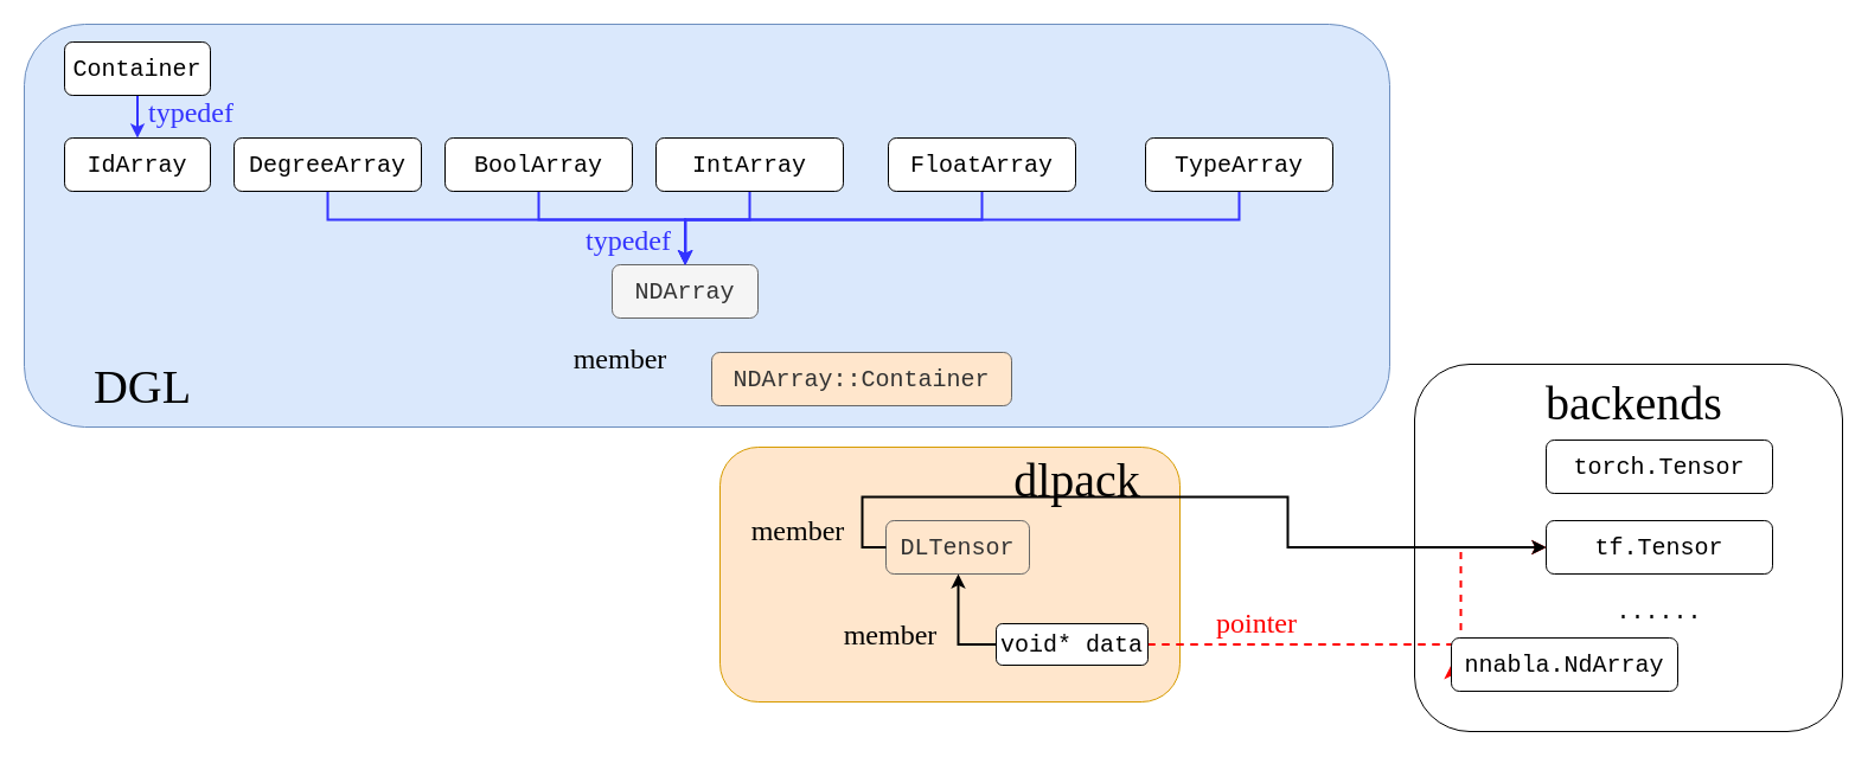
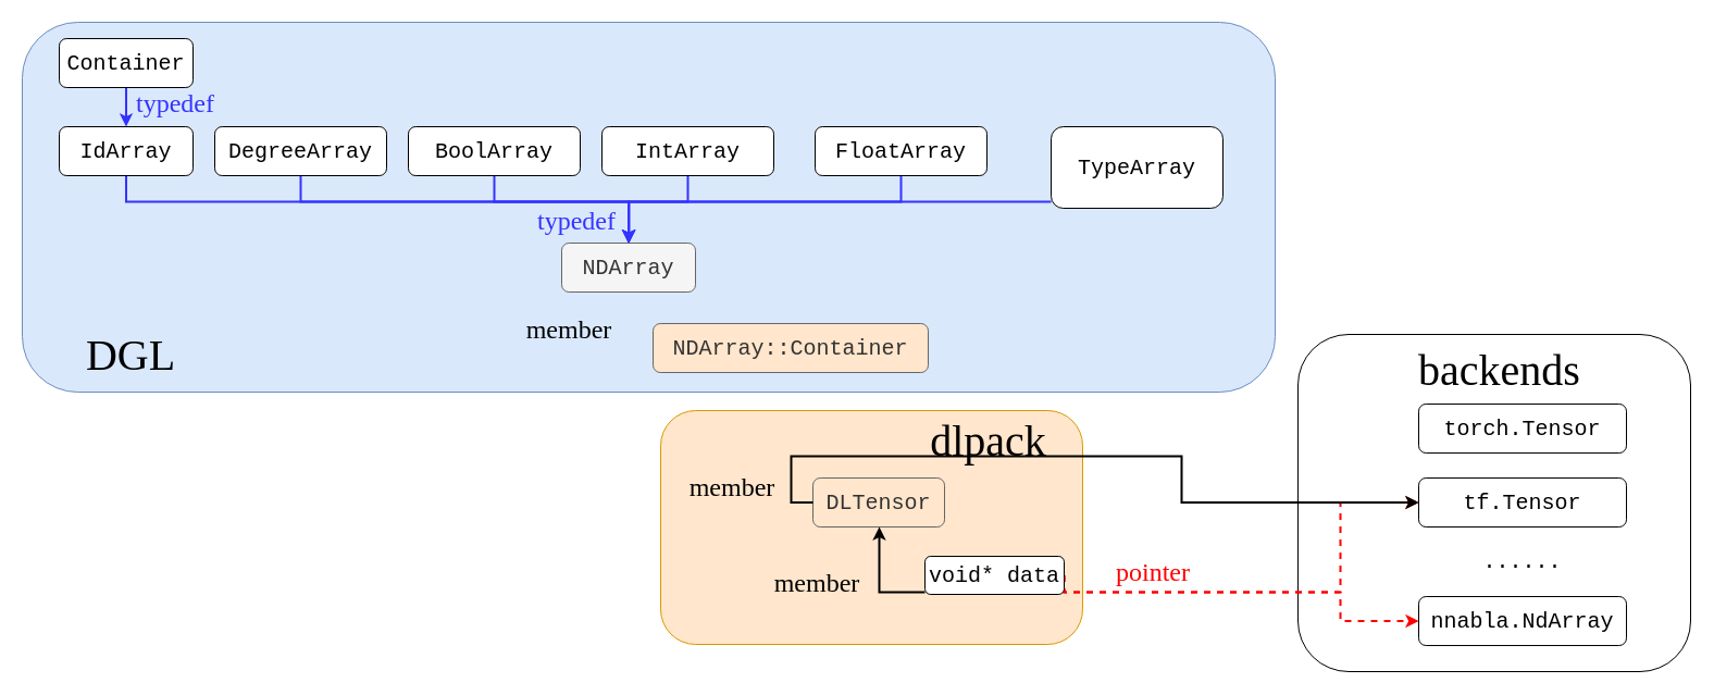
  <mxCell id="0" />
  <mxCell id="1" parent="0" />
  <mxCell id="2" value="" style="rounded=1;whiteSpace=wrap;html=1;fontFamily=Georgia;fontSize=24;" parent="1" vertex="1"><mxGeometry x="1193" y="307" width="361" height="310" as="geometry" /></mxCell>
  <mxCell id="3" value="" style="rounded=1;whiteSpace=wrap;html=1;fontFamily=Georgia;fontSize=24;fillColor=#ffe6cc;strokeColor=#d79b00;" parent="1" vertex="1"><mxGeometry x="607" y="377" width="388" height="215" as="geometry" /></mxCell>
  <mxCell id="4" value="" style="rounded=1;whiteSpace=wrap;html=1;fontFamily=Georgia;fontSize=24;fillColor=#dae8fc;strokeColor=#6c8ebf;" parent="1" vertex="1"><mxGeometry x="20" y="20" width="1152" height="340" as="geometry" /></mxCell>
  <mxCell id="5" style="edgeStyle=orthogonalEdgeStyle;rounded=0;orthogonalLoop=1;jettySize=auto;html=1;entryX=0;entryY=0.5;entryDx=0;entryDy=0;dashed=1;fontFamily=Courier New;fontSize=20;strokeWidth=2;exitX=1;exitY=0.5;exitDx=0;exitDy=0;strokeColor=#FF0000;" parent="1" source="31" target="9" edge="1"><mxGeometry relative="1" as="geometry"><Array as="points"><mxPoint x="1232" y="544" /><mxPoint x="1232" y="462" /></Array></mxGeometry></mxCell>
  <mxCell id="6" style="edgeStyle=orthogonalEdgeStyle;rounded=0;orthogonalLoop=1;jettySize=auto;html=1;entryX=0;entryY=0.5;entryDx=0;entryDy=0;dashed=1;fontFamily=Courier New;fontSize=20;strokeWidth=2;exitX=1;exitY=0.5;exitDx=0;exitDy=0;strokeColor=#FF0000;" parent="1" source="31" target="10" edge="1"><mxGeometry relative="1" as="geometry"><Array as="points"><mxPoint x="1232" y="544" /><mxPoint x="1232" y="570" /></Array></mxGeometry></mxCell>
  <mxCell id="7" value="&lt;font face=&quot;Courier New&quot; style=&quot;font-size: 20px&quot;&gt;DLTensor&lt;/font&gt;" style="rounded=1;whiteSpace=wrap;html=1;fillColor=#ffe6cc;fontColor=#333333;strokeColor=#666666;" parent="1" vertex="1"><mxGeometry x="747" y="439" width="121" height="45" as="geometry" /></mxCell>
  <mxCell id="8" value="&lt;font face=&quot;Courier New&quot; style=&quot;font-size: 20px&quot;&gt;torch.Tensor&lt;br&gt;&lt;/font&gt;" style="rounded=1;whiteSpace=wrap;html=1;" parent="1" vertex="1"><mxGeometry x="1304" y="371" width="191" height="45" as="geometry" /></mxCell>
  <mxCell id="9" value="&lt;font face=&quot;Courier New&quot; style=&quot;font-size: 20px&quot;&gt;tf.Tensor&lt;br&gt;&lt;/font&gt;" style="rounded=1;whiteSpace=wrap;html=1;" parent="1" vertex="1"><mxGeometry x="1304" y="439" width="191" height="45" as="geometry" /></mxCell>
- <mxCell id="10" value="&lt;font face=&quot;Courier New&quot; style=&quot;font-size: 20px&quot;&gt;nnabla.NdArray&lt;br&gt;&lt;/font&gt;" style="rounded=1;whiteSpace=wrap;html=1;" parent="1" vertex="1"><mxGeometry x="1224" y="538" width="191" height="45" as="geometry" /></mxCell>
+ <mxCell id="10" value="&lt;font face=&quot;Courier New&quot; style=&quot;font-size: 20px&quot;&gt;nnabla.NdArray&lt;br&gt;&lt;/font&gt;" style="rounded=1;whiteSpace=wrap;html=1;" parent="1" vertex="1"><mxGeometry x="1304" y="548" width="191" height="45" as="geometry" /></mxCell>
  <mxCell id="11" style="edgeStyle=orthogonalEdgeStyle;rounded=0;orthogonalLoop=1;jettySize=auto;html=1;fontFamily=Courier New;fontSize=20;strokeWidth=2;exitX=0;exitY=0.5;exitDx=0;exitDy=0;" parent="1" source="7" target="9" edge="1"><mxGeometry relative="1" as="geometry"><mxPoint x="642" y="424" as="sourcePoint" /></mxGeometry></mxCell>
  <mxCell id="12" value="&lt;font face=&quot;Courier New&quot; style=&quot;font-size: 20px&quot;&gt;NDArray::Container&lt;/font&gt;" style="rounded=1;whiteSpace=wrap;html=1;fillColor=#ffe6cc;fontColor=#333333;strokeColor=#666666;" parent="1" vertex="1"><mxGeometry x="600" y="297" width="253" height="45" as="geometry" /></mxCell>
  <mxCell id="13" value="......" style="text;html=1;strokeColor=none;fillColor=none;align=center;verticalAlign=middle;whiteSpace=wrap;rounded=0;fontFamily=Courier New;fontSize=20;" parent="1" vertex="1"><mxGeometry x="1357" y="501" width="85" height="30" as="geometry" /></mxCell>
  <mxCell id="14" value="&lt;font face=&quot;Courier New&quot; style=&quot;font-size: 20px&quot;&gt;NDArray&lt;/font&gt;" style="rounded=1;whiteSpace=wrap;html=1;fillColor=#f5f5f5;fontColor=#333333;strokeColor=#666666;" parent="1" vertex="1"><mxGeometry x="516" y="223" width="123" height="45" as="geometry" /></mxCell>
+ <mxCell id="15" style="edgeStyle=orthogonalEdgeStyle;rounded=0;orthogonalLoop=1;jettySize=auto;html=1;entryX=0.5;entryY=0;entryDx=0;entryDy=0;fontFamily=Courier New;fontSize=20;exitX=0.5;exitY=1;exitDx=0;exitDy=0;fontColor=#3333FF;strokeWidth=2;strokeColor=#3333FF;" parent="1" source="16" target="14" edge="1"><mxGeometry relative="1" as="geometry"><Array as="points"><mxPoint x="116" y="185" /><mxPoint x="578" y="185" /><mxPoint x="578" y="223" /></Array></mxGeometry></mxCell>
  <mxCell id="16" value="&lt;font face=&quot;Courier New&quot; style=&quot;font-size: 20px&quot;&gt;IdArray&lt;/font&gt;" style="rounded=1;whiteSpace=wrap;html=1;" parent="1" vertex="1"><mxGeometry x="54" y="116" width="123" height="45" as="geometry" /></mxCell>
  <mxCell id="17" style="edgeStyle=orthogonalEdgeStyle;rounded=0;orthogonalLoop=1;jettySize=auto;html=1;entryX=0.5;entryY=0;entryDx=0;entryDy=0;fontFamily=Courier New;fontSize=20;fontColor=#3333FF;strokeWidth=2;strokeColor=#3333FF;" parent="1" source="18" target="14" edge="1"><mxGeometry relative="1" as="geometry"><Array as="points"><mxPoint x="276" y="185" /><mxPoint x="578" y="185" /><mxPoint x="578" y="223" /></Array></mxGeometry></mxCell>
  <mxCell id="18" value="&lt;font face=&quot;Courier New&quot; style=&quot;font-size: 20px&quot;&gt;DegreeArray&lt;/font&gt;" style="rounded=1;whiteSpace=wrap;html=1;" parent="1" vertex="1"><mxGeometry x="197" y="116" width="158" height="45" as="geometry" /></mxCell>
  <mxCell id="19" style="edgeStyle=orthogonalEdgeStyle;rounded=0;orthogonalLoop=1;jettySize=auto;html=1;entryX=0.5;entryY=0;entryDx=0;entryDy=0;fontFamily=Courier New;fontSize=20;exitX=0.5;exitY=1;exitDx=0;exitDy=0;fontColor=#3333FF;strokeWidth=2;strokeColor=#3333FF;" parent="1" source="20" target="14" edge="1"><mxGeometry relative="1" as="geometry"><Array as="points"><mxPoint x="454" y="185" /><mxPoint x="578" y="185" /><mxPoint x="578" y="223" /></Array></mxGeometry></mxCell>
  <mxCell id="20" value="&lt;font face=&quot;Courier New&quot; style=&quot;font-size: 20px&quot;&gt;BoolArray&lt;/font&gt;" style="rounded=1;whiteSpace=wrap;html=1;" parent="1" vertex="1"><mxGeometry x="375" y="116" width="158" height="45" as="geometry" /></mxCell>
  <mxCell id="21" style="edgeStyle=orthogonalEdgeStyle;rounded=0;orthogonalLoop=1;jettySize=auto;html=1;entryX=0.5;entryY=0;entryDx=0;entryDy=0;fontFamily=Courier New;fontSize=20;exitX=0.5;exitY=1;exitDx=0;exitDy=0;fontColor=#3333FF;strokeWidth=2;strokeColor=#3333FF;" parent="1" source="22" target="14" edge="1"><mxGeometry relative="1" as="geometry"><Array as="points"><mxPoint x="632" y="185" /><mxPoint x="578" y="185" /><mxPoint x="578" y="223" /></Array></mxGeometry></mxCell>
  <mxCell id="22" value="&lt;font face=&quot;Courier New&quot;&gt;&lt;span style=&quot;font-size: 20px&quot;&gt;IntArray&lt;/span&gt;&lt;/font&gt;" style="rounded=1;whiteSpace=wrap;html=1;" parent="1" vertex="1"><mxGeometry x="553" y="116" width="158" height="45" as="geometry" /></mxCell>
  <mxCell id="23" style="edgeStyle=orthogonalEdgeStyle;rounded=0;orthogonalLoop=1;jettySize=auto;html=1;fontFamily=Courier New;fontSize=20;fontColor=#3333FF;strokeWidth=2;strokeColor=#3333FF;" parent="1" source="24" target="14" edge="1"><mxGeometry relative="1" as="geometry"><Array as="points"><mxPoint x="828" y="185" /><mxPoint x="578" y="185" /></Array></mxGeometry></mxCell>
  <mxCell id="24" value="&lt;font face=&quot;Courier New&quot;&gt;&lt;span style=&quot;font-size: 20px&quot;&gt;FloatArray&lt;/span&gt;&lt;/font&gt;" style="rounded=1;whiteSpace=wrap;html=1;" parent="1" vertex="1"><mxGeometry x="749" y="116" width="158" height="45" as="geometry" /></mxCell>
  <mxCell id="25" style="edgeStyle=orthogonalEdgeStyle;rounded=0;orthogonalLoop=1;jettySize=auto;html=1;entryX=0.5;entryY=0;entryDx=0;entryDy=0;fontFamily=Courier New;fontSize=20;fontColor=#3333FF;strokeWidth=2;strokeColor=#3333FF;" parent="1" source="26" target="14" edge="1"><mxGeometry relative="1" as="geometry"><Array as="points"><mxPoint x="1045" y="185" /><mxPoint x="578" y="185" /><mxPoint x="578" y="223" /></Array></mxGeometry></mxCell>
- <mxCell id="26" value="&lt;font face=&quot;Courier New&quot;&gt;&lt;span style=&quot;font-size: 20px&quot;&gt;TypeArray&lt;/span&gt;&lt;/font&gt;" style="rounded=1;whiteSpace=wrap;html=1;" parent="1" vertex="1"><mxGeometry x="966" y="116" width="158" height="45" as="geometry" /></mxCell>
+ <mxCell id="26" value="&lt;font face=&quot;Courier New&quot;&gt;&lt;span style=&quot;font-size: 20px&quot;&gt;TypeArray&lt;/span&gt;&lt;/font&gt;" style="rounded=1;whiteSpace=wrap;html=1;" parent="1" vertex="1"><mxGeometry x="966" y="116" width="158" height="75" as="geometry" /></mxCell>
  <mxCell id="27" value="&lt;font face=&quot;Georgia&quot; style=&quot;font-size: 24px&quot;&gt;&lt;span style=&quot;font-weight: normal&quot;&gt;typedef&lt;/span&gt;&lt;/font&gt;" style="text;html=1;strokeColor=none;fillColor=none;align=center;verticalAlign=middle;whiteSpace=wrap;rounded=0;fontFamily=Courier New;fontSize=20;fontStyle=1;fontColor=#3333FF;" parent="1" vertex="1"><mxGeometry x="500" y="188" width="60" height="30" as="geometry" /></mxCell>
  <mxCell id="28" value="&lt;font face=&quot;Georgia&quot; style=&quot;font-size: 24px&quot;&gt;&lt;span style=&quot;font-weight: normal&quot;&gt;member&lt;/span&gt;&lt;/font&gt;" style="text;html=1;strokeColor=none;fillColor=none;align=center;verticalAlign=middle;whiteSpace=wrap;rounded=0;fontFamily=Courier New;fontSize=20;fontStyle=1;fontColor=#000000;" parent="1" vertex="1"><mxGeometry x="493" y="288" width="60" height="30" as="geometry" /></mxCell>
  <mxCell id="29" value="&lt;font face=&quot;Georgia&quot; style=&quot;font-size: 24px&quot;&gt;&lt;span style=&quot;font-weight: normal&quot;&gt;member&lt;/span&gt;&lt;/font&gt;" style="text;html=1;strokeColor=none;fillColor=none;align=center;verticalAlign=middle;whiteSpace=wrap;rounded=0;fontFamily=Courier New;fontSize=20;fontStyle=1;fontColor=#000000;" parent="1" vertex="1"><mxGeometry x="643" y="433" width="60" height="30" as="geometry" /></mxCell>
  <mxCell id="30" style="edgeStyle=orthogonalEdgeStyle;rounded=0;orthogonalLoop=1;jettySize=auto;html=1;fontFamily=Georgia;fontSize=24;fontColor=#3333FF;strokeColor=#000000;strokeWidth=2;" parent="1" source="31" target="7" edge="1"><mxGeometry relative="1" as="geometry"><Array as="points"><mxPoint x="808" y="544" /></Array></mxGeometry></mxCell>
- <mxCell id="31" value="&lt;font face=&quot;Courier New&quot; style=&quot;font-size: 20px&quot;&gt;void* data&lt;/font&gt;" style="rounded=1;whiteSpace=wrap;html=1;" parent="1" vertex="1"><mxGeometry x="840" y="526" width="128" height="35" as="geometry" /></mxCell>
+ <mxCell id="31" value="&lt;font face=&quot;Courier New&quot; style=&quot;font-size: 20px&quot;&gt;void* data&lt;/font&gt;" style="rounded=1;whiteSpace=wrap;html=1;" parent="1" vertex="1"><mxGeometry x="850" y="511" width="128" height="35" as="geometry" /></mxCell>
  <mxCell id="32" value="&lt;font face=&quot;Georgia&quot; style=&quot;font-size: 24px&quot;&gt;&lt;span style=&quot;font-weight: normal&quot;&gt;member&lt;/span&gt;&lt;/font&gt;" style="text;html=1;strokeColor=none;fillColor=none;align=center;verticalAlign=middle;whiteSpace=wrap;rounded=0;fontFamily=Courier New;fontSize=20;fontStyle=1;fontColor=#000000;" parent="1" vertex="1"><mxGeometry x="721" y="521" width="60" height="30" as="geometry" /></mxCell>
  <mxCell id="33" value="&lt;font face=&quot;Georgia&quot; style=&quot;font-size: 24px&quot; color=&quot;#ff0000&quot;&gt;&lt;span style=&quot;font-weight: normal&quot;&gt;pointer&lt;/span&gt;&lt;/font&gt;" style="text;html=1;strokeColor=none;fillColor=none;align=center;verticalAlign=middle;whiteSpace=wrap;rounded=0;fontFamily=Courier New;fontSize=20;fontStyle=1;fontColor=#3333FF;" parent="1" vertex="1"><mxGeometry x="1030" y="511" width="60" height="30" as="geometry" /></mxCell>
  <mxCell id="34" value="&lt;font face=&quot;Georgia&quot; size=&quot;1&quot;&gt;&lt;span style=&quot;font-weight: normal ; font-size: 40px&quot;&gt;DGL&lt;/span&gt;&lt;/font&gt;" style="text;html=1;strokeColor=none;fillColor=none;align=center;verticalAlign=middle;whiteSpace=wrap;rounded=0;fontFamily=Courier New;fontSize=20;fontStyle=1;fontColor=#000000;" parent="1" vertex="1"><mxGeometry x="90" y="310.5" width="60" height="30" as="geometry" /></mxCell>
  <mxCell id="35" value="&lt;font face=&quot;Georgia&quot; size=&quot;1&quot;&gt;&lt;span style=&quot;font-weight: normal ; font-size: 40px&quot;&gt;dlpack&lt;/span&gt;&lt;/font&gt;" style="text;html=1;strokeColor=none;fillColor=none;align=center;verticalAlign=middle;whiteSpace=wrap;rounded=0;fontFamily=Courier New;fontSize=20;fontStyle=1;fontColor=#000000;" parent="1" vertex="1"><mxGeometry x="840" y="390" width="137" height="30" as="geometry" /></mxCell>
  <mxCell id="36" value="&lt;font face=&quot;Georgia&quot; size=&quot;1&quot;&gt;&lt;span style=&quot;font-weight: normal ; font-size: 40px&quot;&gt;backends&lt;/span&gt;&lt;/font&gt;" style="text;html=1;strokeColor=none;fillColor=none;align=center;verticalAlign=middle;whiteSpace=wrap;rounded=0;fontFamily=Courier New;fontSize=20;fontStyle=1;fontColor=#000000;" parent="1" vertex="1"><mxGeometry x="1310" y="325" width="137" height="30" as="geometry" /></mxCell>
  <mxCell id="37" style="edgeStyle=orthogonalEdgeStyle;rounded=0;orthogonalLoop=1;jettySize=auto;html=1;strokeColor=#3333FF;strokeWidth=2;" edge="1" parent="1" source="38" target="16"><mxGeometry relative="1" as="geometry" /></mxCell>
  <mxCell id="38" value="&lt;font face=&quot;Courier New&quot; style=&quot;font-size: 20px&quot;&gt;Container&lt;/font&gt;" style="rounded=1;whiteSpace=wrap;html=1;" vertex="1" parent="1"><mxGeometry x="54" y="35" width="123" height="45" as="geometry" /></mxCell>
  <mxCell id="39" value="&lt;font face=&quot;Georgia&quot; style=&quot;font-size: 24px&quot;&gt;&lt;span style=&quot;font-weight: normal&quot;&gt;typedef&lt;/span&gt;&lt;/font&gt;" style="text;html=1;strokeColor=none;fillColor=none;align=center;verticalAlign=middle;whiteSpace=wrap;rounded=0;fontFamily=Courier New;fontSize=20;fontStyle=1;fontColor=#3333FF;" vertex="1" parent="1"><mxGeometry x="131" y="80" width="60" height="30" as="geometry" /></mxCell>
